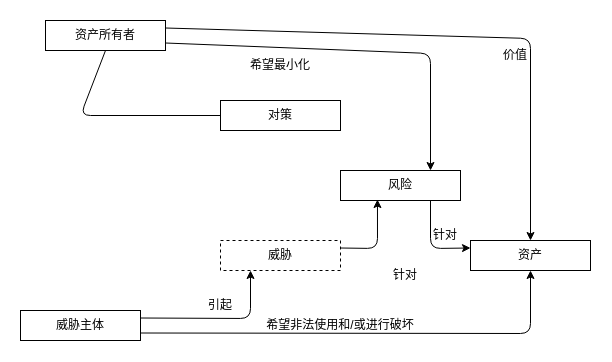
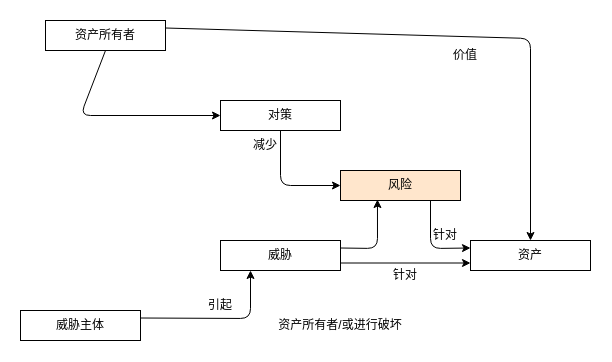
  <mxCell id="0" />
  <mxCell id="1" parent="0" />
- <mxCell id="2" style="edgeStyle=none;html=1;exitX=0.5;exitY=1;exitDx=0;exitDy=0;entryX=0;entryY=0.5;entryDx=0;entryDy=0;endArrow=none;" edge="1" parent="1" source="5" target="9"><mxGeometry relative="1" as="geometry"><Array as="points"><mxPoint x="80" y="115" /></Array></mxGeometry></mxCell>
- <mxCell id="3" style="edgeStyle=none;html=1;exitX=1;exitY=0.75;exitDx=0;exitDy=0;entryX=0.75;entryY=0;entryDx=0;entryDy=0;" edge="1" parent="1" source="5" target="11"><mxGeometry relative="1" as="geometry"><Array as="points"><mxPoint x="430" y="53" /></Array></mxGeometry></mxCell>
+ <mxCell id="2" style="edgeStyle=none;html=1;exitX=0.5;exitY=1;exitDx=0;exitDy=0;entryX=0;entryY=0.5;entryDx=0;entryDy=0;" edge="1" parent="1" source="5" target="9"><mxGeometry relative="1" as="geometry"><Array as="points"><mxPoint x="80" y="115" /></Array></mxGeometry></mxCell>
  <mxCell id="4" style="edgeStyle=none;html=1;exitX=1;exitY=0.25;exitDx=0;exitDy=0;entryX=0.5;entryY=0;entryDx=0;entryDy=0;" edge="1" parent="1" source="5" target="15"><mxGeometry relative="1" as="geometry"><Array as="points"><mxPoint x="530" y="38" /></Array></mxGeometry></mxCell>
  <mxCell id="5" value="资产所有者" style="rounded=0;whiteSpace=wrap;html=1;" vertex="1" parent="1"><mxGeometry x="45" y="20" width="120" height="30" as="geometry" /></mxCell>
  <mxCell id="6" style="edgeStyle=none;html=1;exitX=1;exitY=0.25;exitDx=0;exitDy=0;entryX=0.25;entryY=1;entryDx=0;entryDy=0;" edge="1" parent="1" source="8" target="14"><mxGeometry relative="1" as="geometry"><Array as="points"><mxPoint x="250" y="318" /></Array></mxGeometry></mxCell>
- <mxCell id="7" style="edgeStyle=none;html=1;exitX=1;exitY=0.75;exitDx=0;exitDy=0;entryX=0.5;entryY=1;entryDx=0;entryDy=0;" edge="1" parent="1" source="8" target="15"><mxGeometry relative="1" as="geometry"><Array as="points"><mxPoint x="530" y="333" /></Array></mxGeometry></mxCell>
  <mxCell id="8" value="威胁主体" style="rounded=0;whiteSpace=wrap;html=1;" vertex="1" parent="1"><mxGeometry x="20" y="310" width="120" height="30" as="geometry" /></mxCell>
  <mxCell id="9" value="对策" style="rounded=0;whiteSpace=wrap;html=1;" vertex="1" parent="1"><mxGeometry x="220" y="100" width="120" height="30" as="geometry" /></mxCell>
  <mxCell id="10" style="edgeStyle=none;html=1;entryX=0;entryY=0.25;entryDx=0;entryDy=0;exitX=0.75;exitY=1;exitDx=0;exitDy=0;" edge="1" parent="1" source="11" target="15"><mxGeometry relative="1" as="geometry"><Array as="points"><mxPoint x="430" y="248" /></Array></mxGeometry></mxCell>
- <mxCell id="11" value="风险" style="rounded=0;whiteSpace=wrap;html=1;" vertex="1" parent="1"><mxGeometry x="340" y="170" width="120" height="30" as="geometry" /></mxCell>
+ <mxCell id="11" value="风险" style="rounded=0;whiteSpace=wrap;html=1;fillColor=#ffe6cc;" vertex="1" parent="1"><mxGeometry x="340" y="170" width="120" height="30" as="geometry" /></mxCell>
  <mxCell id="12" style="edgeStyle=none;html=1;exitX=1;exitY=0.25;exitDx=0;exitDy=0;entryX=0.308;entryY=0.967;entryDx=0;entryDy=0;entryPerimeter=0;" edge="1" parent="1" source="14" target="11"><mxGeometry relative="1" as="geometry"><Array as="points"><mxPoint x="377" y="248" /></Array></mxGeometry></mxCell>
- <mxCell id="14" value="威胁" style="rounded=0;whiteSpace=wrap;html=1;dashed=1;" vertex="1" parent="1"><mxGeometry x="220" y="240" width="120" height="30" as="geometry" /></mxCell>
+ <mxCell id="13" style="edgeStyle=none;html=1;exitX=1;exitY=0.75;exitDx=0;exitDy=0;entryX=0;entryY=0.75;entryDx=0;entryDy=0;" edge="1" parent="1" source="14" target="15"><mxGeometry relative="1" as="geometry" /></mxCell>
+ <mxCell id="14" value="威胁" style="rounded=0;whiteSpace=wrap;html=1;" vertex="1" parent="1"><mxGeometry x="220" y="240" width="120" height="30" as="geometry" /></mxCell>
  <mxCell id="15" value="资产" style="rounded=0;whiteSpace=wrap;html=1;" vertex="1" parent="1"><mxGeometry x="470" y="240" width="120" height="30" as="geometry" /></mxCell>
- <mxCell id="16" value="希望最小化" style="text;html=1;strokeColor=none;fillColor=none;align=center;verticalAlign=middle;whiteSpace=wrap;rounded=0;" vertex="1" parent="1"><mxGeometry x="235" y="50" width="90" height="30" as="geometry" /></mxCell>
- <mxCell id="17" value="价值" style="text;html=1;strokeColor=none;fillColor=none;align=center;verticalAlign=middle;whiteSpace=wrap;rounded=0;" vertex="1" parent="1"><mxGeometry x="500" y="40" width="30" height="30" as="geometry" /></mxCell>
+ <mxCell id="17" value="价值" style="text;html=1;strokeColor=none;fillColor=none;align=center;verticalAlign=middle;whiteSpace=wrap;rounded=0;" vertex="1" parent="1"><mxGeometry x="450" y="40" width="30" height="30" as="geometry" /></mxCell>
+ <mxCell id="18" style="edgeStyle=none;html=1;exitX=1;exitY=0;exitDx=0;exitDy=0;entryX=0;entryY=0.5;entryDx=0;entryDy=0;" edge="1" parent="1" source="19" target="11"><mxGeometry relative="1" as="geometry"><Array as="points"><mxPoint x="280" y="185" /></Array></mxGeometry></mxCell>
+ <mxCell id="19" value="减少" style="text;html=1;strokeColor=none;fillColor=none;align=center;verticalAlign=middle;whiteSpace=wrap;rounded=0;" vertex="1" parent="1"><mxGeometry x="250" y="130" width="30" height="30" as="geometry" /></mxCell>
  <mxCell id="20" value="针对" style="text;html=1;strokeColor=none;fillColor=none;align=center;verticalAlign=middle;whiteSpace=wrap;rounded=0;" vertex="1" parent="1"><mxGeometry x="430" y="220" width="30" height="30" as="geometry" /></mxCell>
  <mxCell id="21" value="引起" style="text;html=1;strokeColor=none;fillColor=none;align=center;verticalAlign=middle;whiteSpace=wrap;rounded=0;" vertex="1" parent="1"><mxGeometry x="205" y="290" width="30" height="30" as="geometry" /></mxCell>
- <mxCell id="22" value="希望非法使用和/或进行破坏" style="text;html=1;strokeColor=none;fillColor=none;align=center;verticalAlign=middle;whiteSpace=wrap;rounded=0;" vertex="1" parent="1"><mxGeometry x="220" y="310" width="240" height="30" as="geometry" /></mxCell>
+ <mxCell id="22" value="资产所有者/或进行破坏" style="text;html=1;strokeColor=none;fillColor=none;align=center;verticalAlign=middle;whiteSpace=wrap;rounded=0;" vertex="1" parent="1"><mxGeometry x="220" y="310" width="240" height="30" as="geometry" /></mxCell>
  <mxCell id="23" value="针对" style="text;html=1;strokeColor=none;fillColor=none;align=center;verticalAlign=middle;whiteSpace=wrap;rounded=0;" vertex="1" parent="1"><mxGeometry x="390" y="260" width="30" height="30" as="geometry" /></mxCell>
